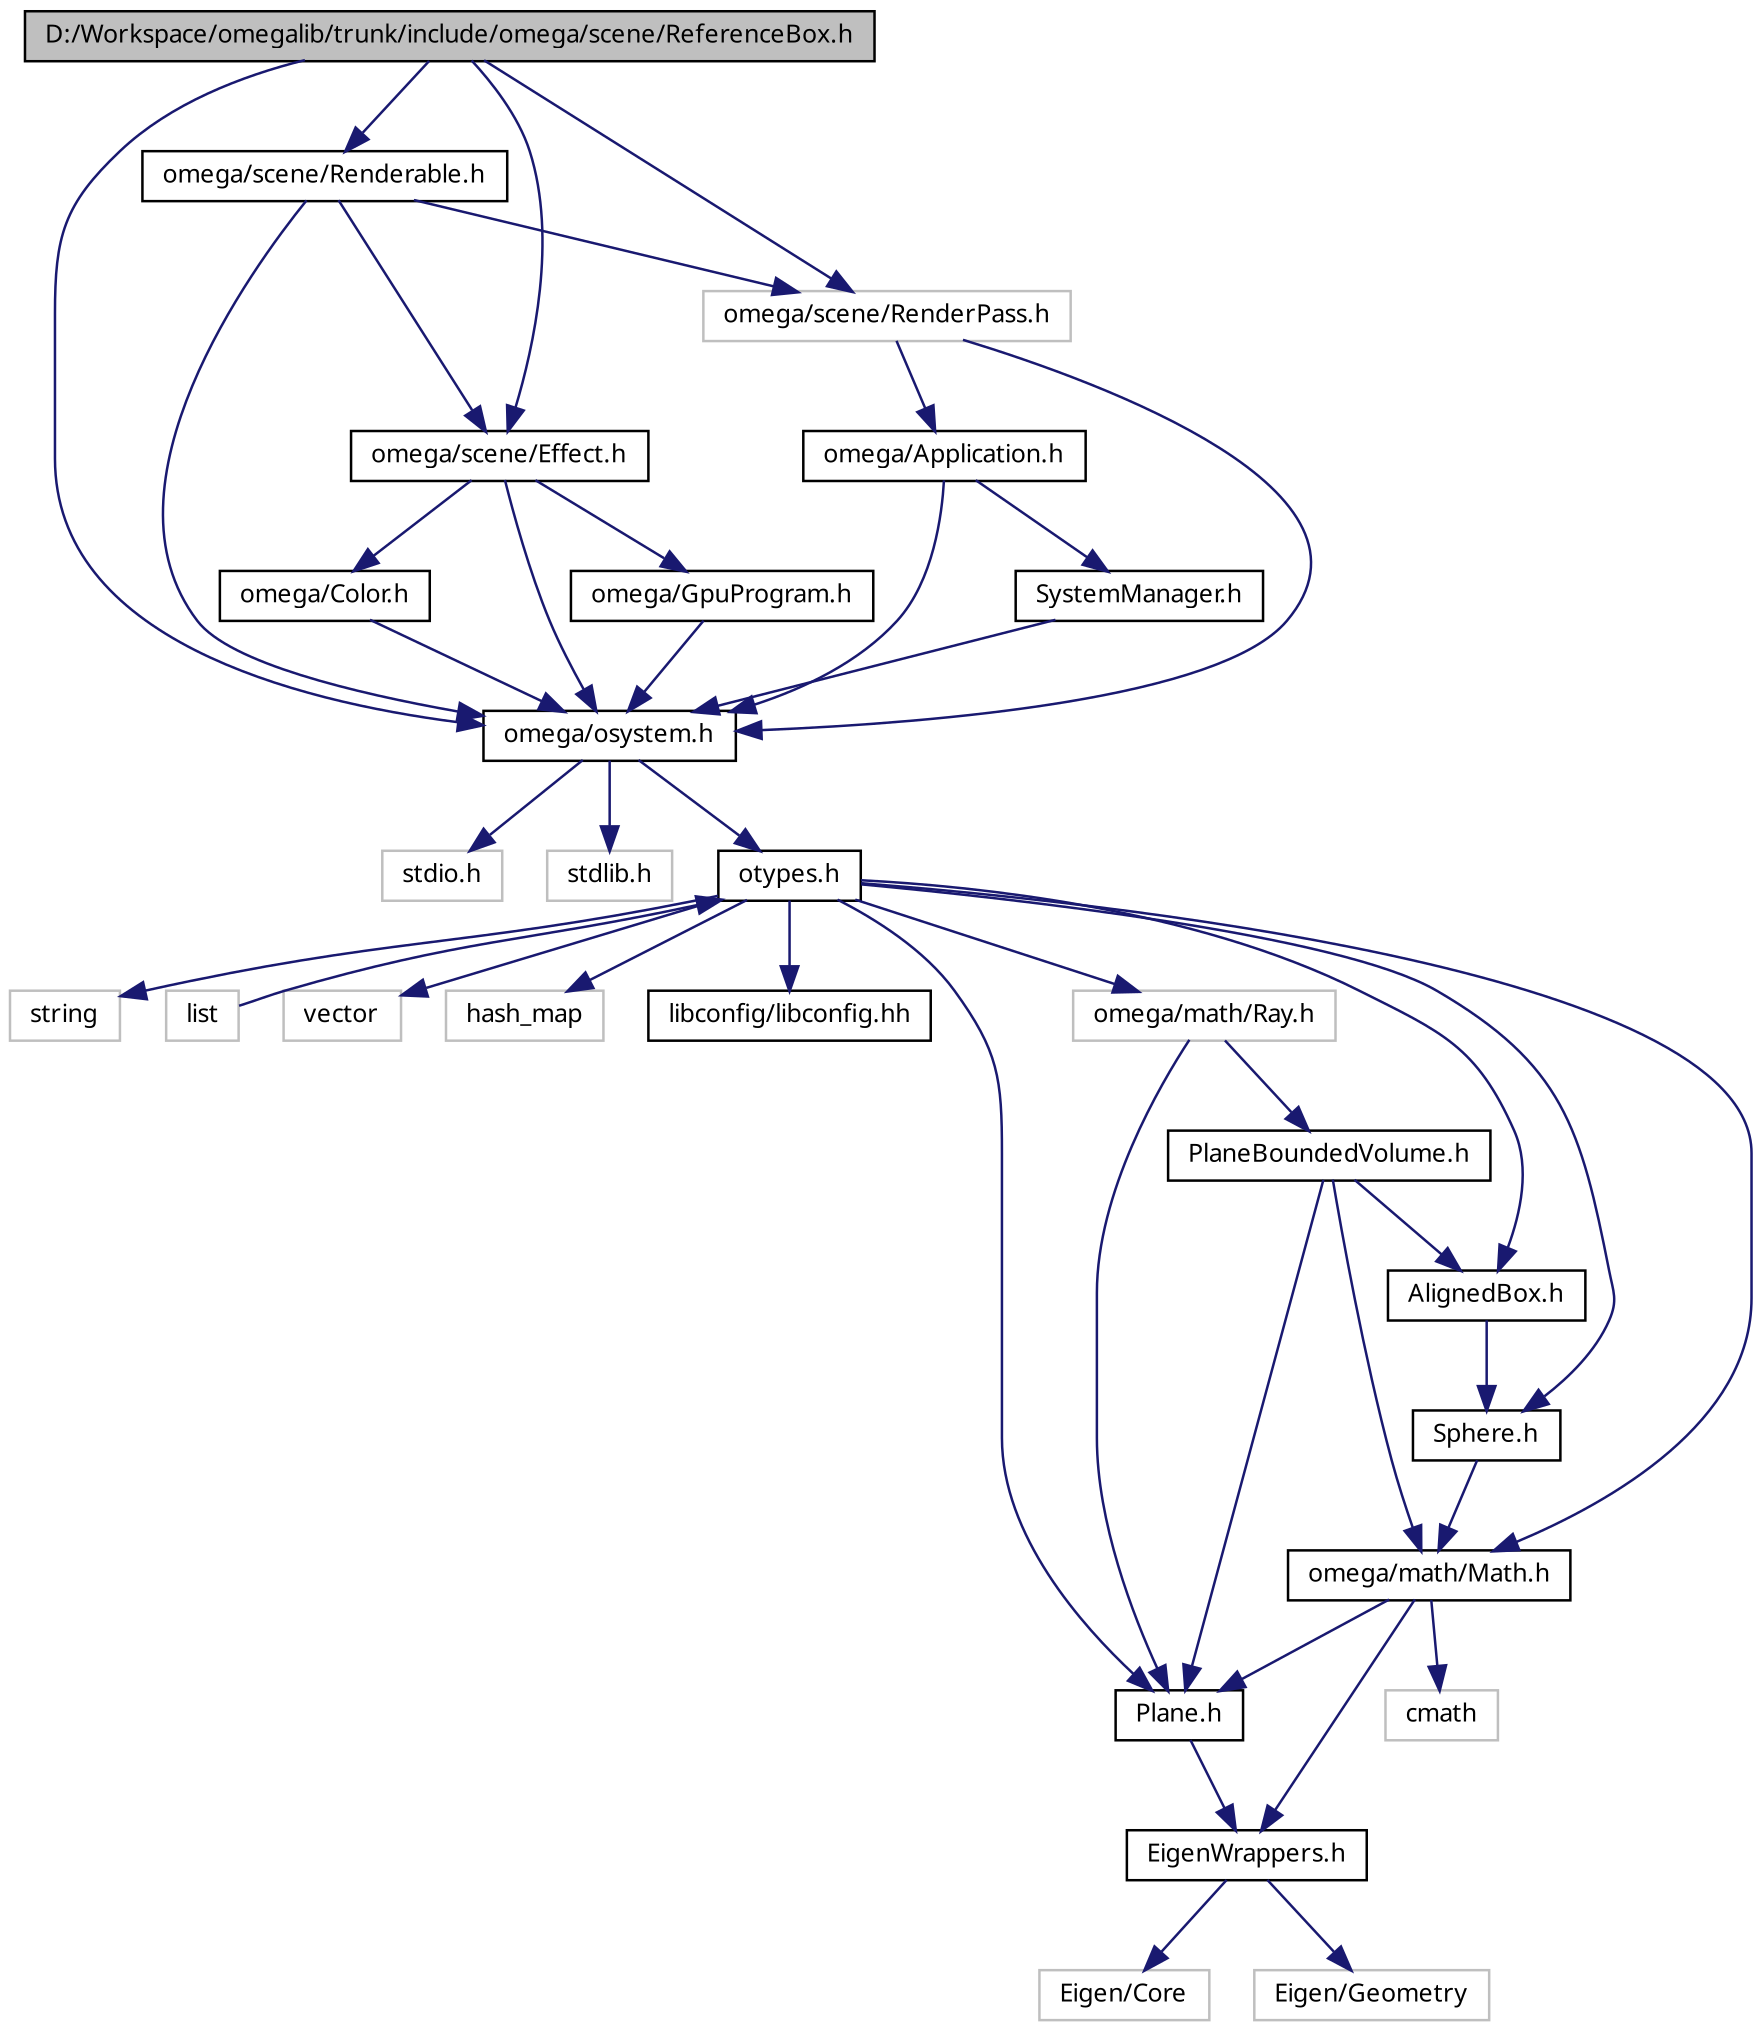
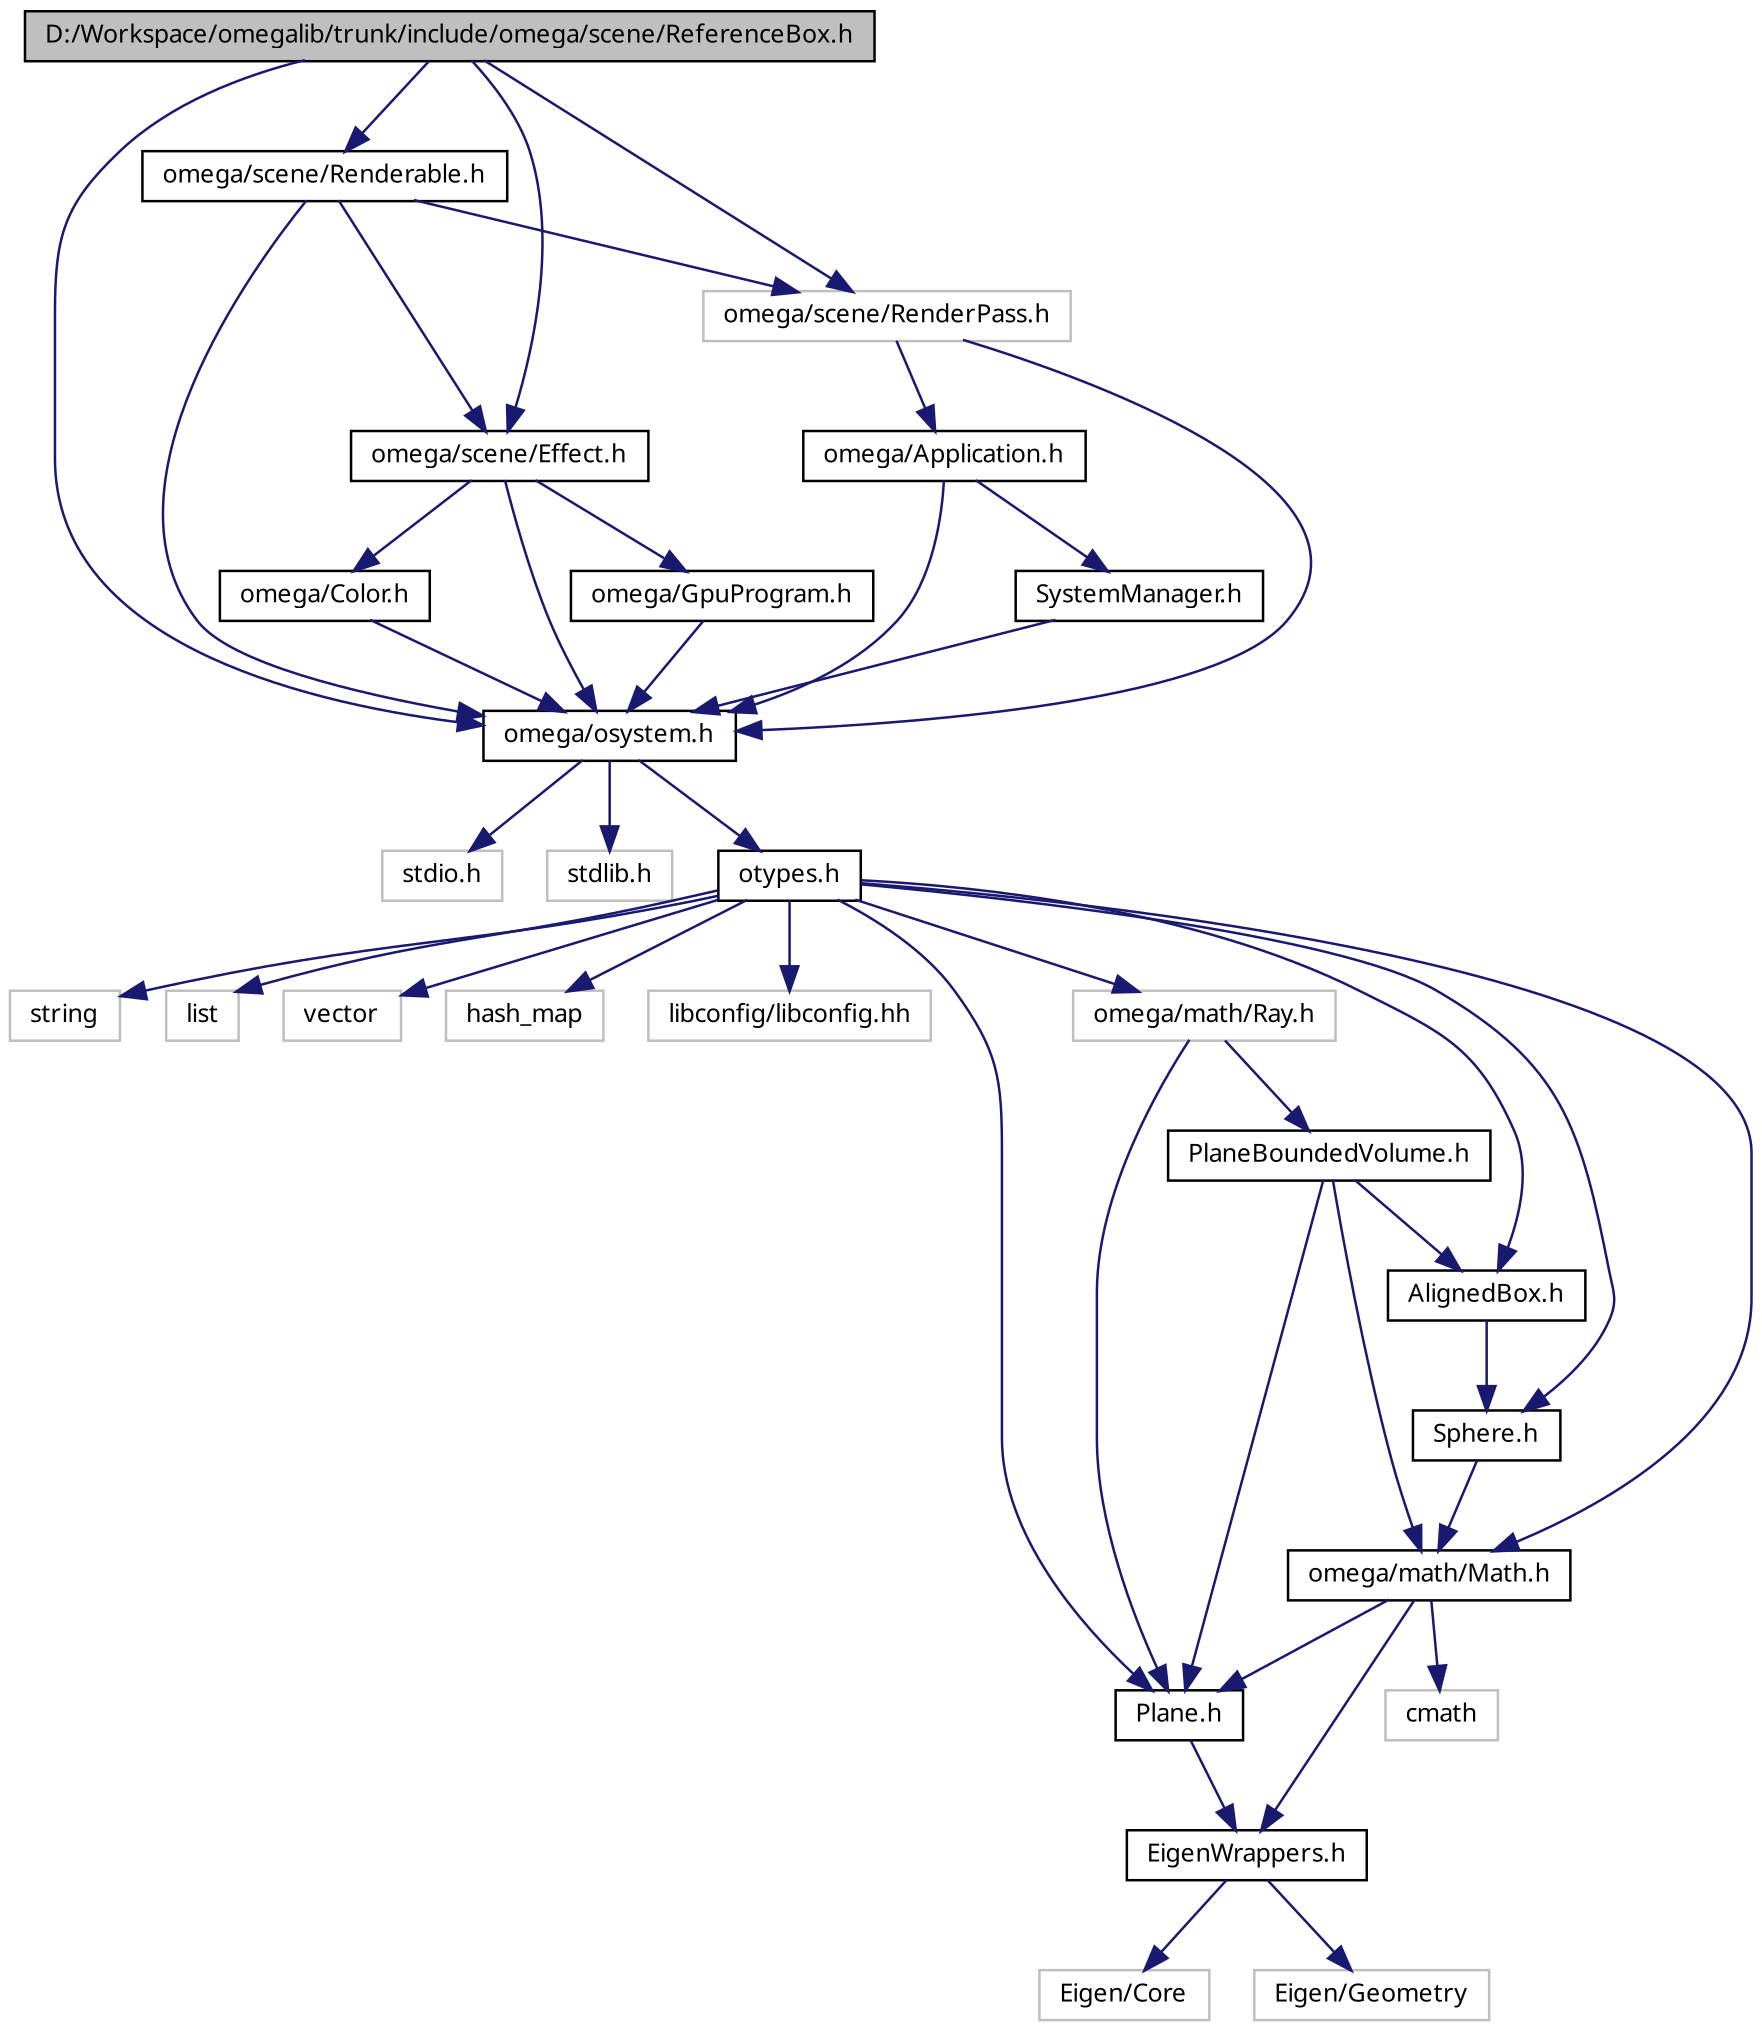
  digraph {
    node [color=black fontname="FreeSans.ttf" fontsize=10 shape=record]
    edge [color=midnightblue fontname="FreeSans.ttf" fontsize=10 labelfontname="FreeSans.ttf" labelfontsize=10 style=solid]
    n1 [fillcolor=grey75 fontcolor=black height=0.2 label="D:/Workspace/omegalib/trunk/include/omega/scene/ReferenceBox.h" style=filled width=0.4]
    n2 [height=0.2 label="omega/osystem.h" width=0.4]
    n3 [height=0.2 label="omega/scene/Renderable.h" width=0.4]
    n4 [height=0.2 label="omega/scene/Effect.h" width=0.4]
    n5 [color=grey75 height=0.2 label="omega/scene/RenderPass.h" width=0.4]
    n6 [color=grey75 height=0.2 label="stdio.h" width=0.4]
    n7 [color=grey75 height=0.2 label="stdlib.h" width=0.4]
    n8 [height=0.2 label="otypes.h" width=0.4]
    n9 [height=0.2 label="omega/GpuProgram.h" width=0.4]
    n10 [height=0.2 label="omega/Color.h" width=0.4]
    n11 [height=0.2 label="omega/Application.h" width=0.4]
    n12 [color=grey75 height=0.2 label=string width=0.4]
    n13 [color=grey75 height=0.2 label=list width=0.4]
    n14 [color=grey75 height=0.2 label=vector width=0.4]
    n15 [color=grey75 height=0.2 label=hash_map width=0.4]
-   n16 [height=0.2 label="libconfig/libconfig.hh" width=0.4]
+   n16 [color=grey75 height=0.2 label="libconfig/libconfig.hh" width=0.4]
    n17 [height=0.2 label="omega/math/Math.h" width=0.4]
    n18 [height=0.2 label="Plane.h" width=0.4]
    n19 [color=grey75 height=0.2 label="omega/math/Ray.h" width=0.4]
    n20 [height=0.2 label="AlignedBox.h" width=0.4]
    n21 [height=0.2 label="Sphere.h" width=0.4]
    n22 [color=grey75 height=0.2 label=cmath width=0.4]
    n23 [height=0.2 label="EigenWrappers.h" width=0.4]
    n24 [height=0.2 label="PlaneBoundedVolume.h" width=0.4]
    n25 [color=grey75 height=0.2 label="Eigen/Core" width=0.4]
    n26 [color=grey75 height=0.2 label="Eigen/Geometry" width=0.4]
    n27 [height=0.2 label="SystemManager.h" width=0.4]
    n1 -> n2
    n1 -> n3
    n1 -> n4
    n1 -> n5
    n2 -> n6
    n2 -> n7
    n2 -> n8
    n3 -> n2
    n3 -> n4
    n3 -> n5
    n4 -> n2
    n4 -> n9
    n4 -> n10
    n5 -> n2
    n5 -> n11
    n8 -> n12
-   n13 -> n8
+   n8 -> n13
    n8 -> n14
    n8 -> n15
    n8 -> n16
    n8 -> n17
    n8 -> n18
    n8 -> n19
    n8 -> n20
    n8 -> n21
    n9 -> n2
    n10 -> n2
    n11 -> n2
    n11 -> n27
    n17 -> n18
    n17 -> n22
    n17 -> n23
    n18 -> n23
    n19 -> n18
    n19 -> n24
    n20 -> n21
    n21 -> n17
    n23 -> n25
    n23 -> n26
    n24 -> n17
    n24 -> n18
    n24 -> n20
    n27 -> n2
  }
